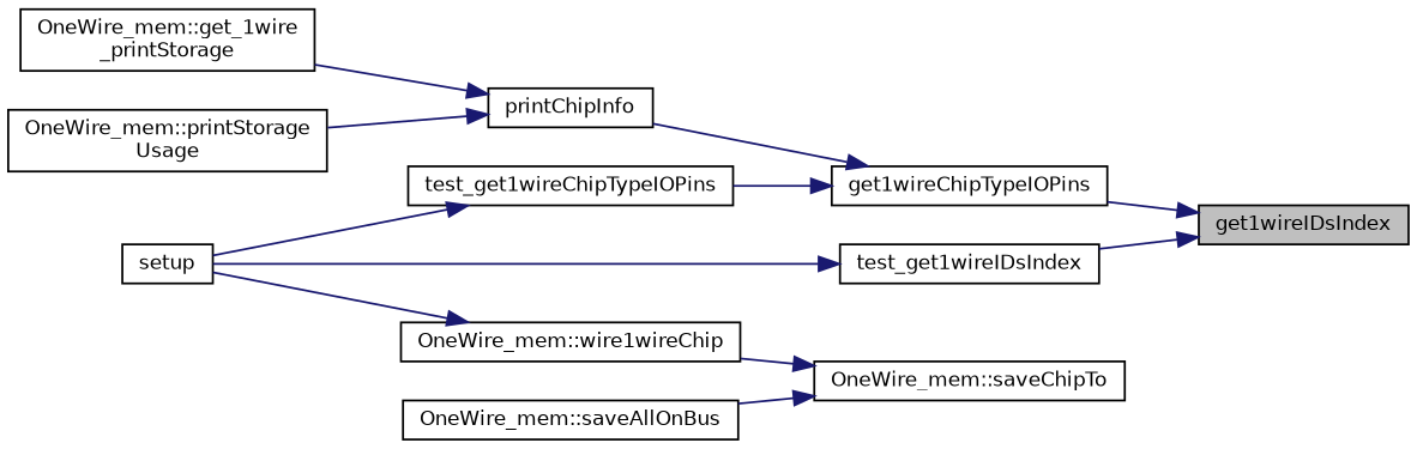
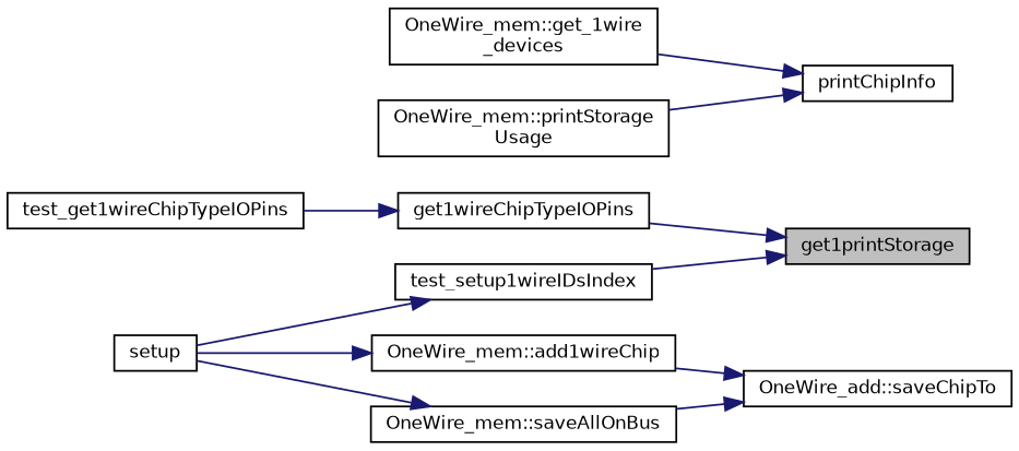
  digraph {
    rankdir=RL
    node [color=black fillcolor=white fontname=Helvetica fontsize=10 shape=record style=filled]
    edge [color=midnightblue dir=back fontname=Helvetica fontsize=10 labelfontname=Helvetica labelfontsize=10 style=solid]
-   n1 [fillcolor=grey75 fontcolor=black height=0.2 label=get1wireIDsIndex width=0.4]
+   n1 [fillcolor=grey75 fontcolor=black height=0.2 label=get1printStorage width=0.4]
    n2 [height=0.2 label=get1wireChipTypeIOPins width=0.4]
-   n3 [height=0.2 label=test_get1wireIDsIndex width=0.4]
+   n3 [height=0.2 label=test_setup1wireIDsIndex width=0.4]
    n4 [height=0.2 label=printChipInfo width=0.4]
    n5 [height=0.2 label=test_get1wireChipTypeIOPins width=0.4]
    n6 [height=0.2 label=setup width=0.4]
-   n7 [height=0.2 label="OneWire_mem::get_1wire\l_printStorage" width=0.4]
+   n7 [height=0.2 label="OneWire_mem::get_1wire\l_devices" width=0.4]
    n8 [height=0.2 label="OneWire_mem::printStorage\lUsage" width=0.4]
-   n9 [height=0.2 label="OneWire_mem::saveChipTo" width=0.4]
-   n10 [height=0.2 label="OneWire_mem::wire1wireChip" width=0.4]
+   n9 [height=0.2 label="OneWire_add::saveChipTo" width=0.4]
+   n10 [height=0.2 label="OneWire_mem::add1wireChip" width=0.4]
    n11 [height=0.2 label="OneWire_mem::saveAllOnBus" width=0.4]
    n1 -> n2
    n1 -> n3
-   n2 -> n4
    n2 -> n5
    n3 -> n6
    n4 -> n7
    n4 -> n8
-   n5 -> n6
+   n11 -> n6
    n9 -> n10
    n9 -> n11
    n10 -> n6
  }
